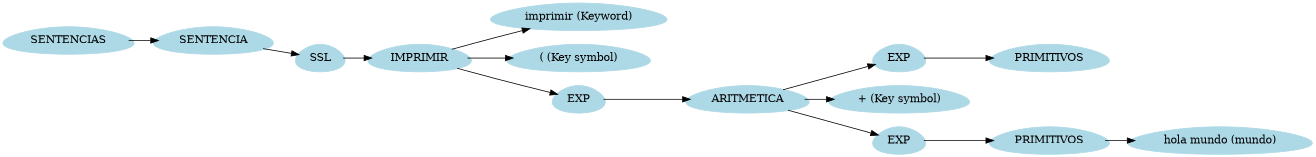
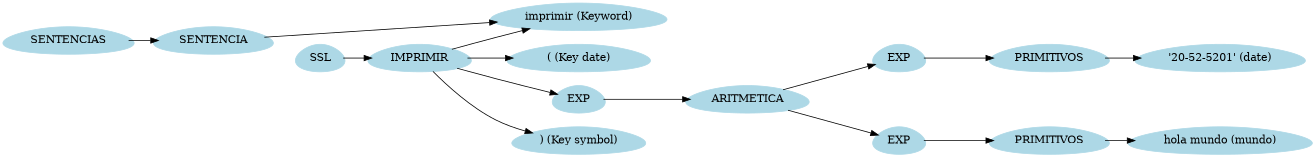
  digraph {
    rankdir=LR
    node [color=lightblue shape=egg style=filled]
    n1 [label=SENTENCIAS]
    n2 [label=SENTENCIA]
    n3 [label=SSL]
    n4 [label=IMPRIMIR]
    n5 [label="imprimir (Keyword)"]
-   n6 [label="( (Key symbol)"]
+   n6 [label="( (Key date)"]
    n7 [label=EXP]
+   n8 [label=") (Key symbol)"]
    n9 [label=ARITMETICA]
    n10 [label=EXP]
-   n11 [label="+ (Key symbol)"]
    n12 [label=EXP]
    n13 [label=PRIMITIVOS]
    n14 [label=PRIMITIVOS]
+   n15 [label="'20-52-5201' (date)"]
    n16 [label="hola mundo (mundo)"]
    n1 -> n2
-   n2 -> n3
+   n2 -> n5
    n3 -> n4
    n4 -> n5
    n4 -> n6
    n4 -> n7
+   n4 -> n8
    n7 -> n9
    n9 -> n10
-   n9 -> n11
    n9 -> n12
    n10 -> n13
    n12 -> n14
+   n13 -> n15
    n14 -> n16
  }
